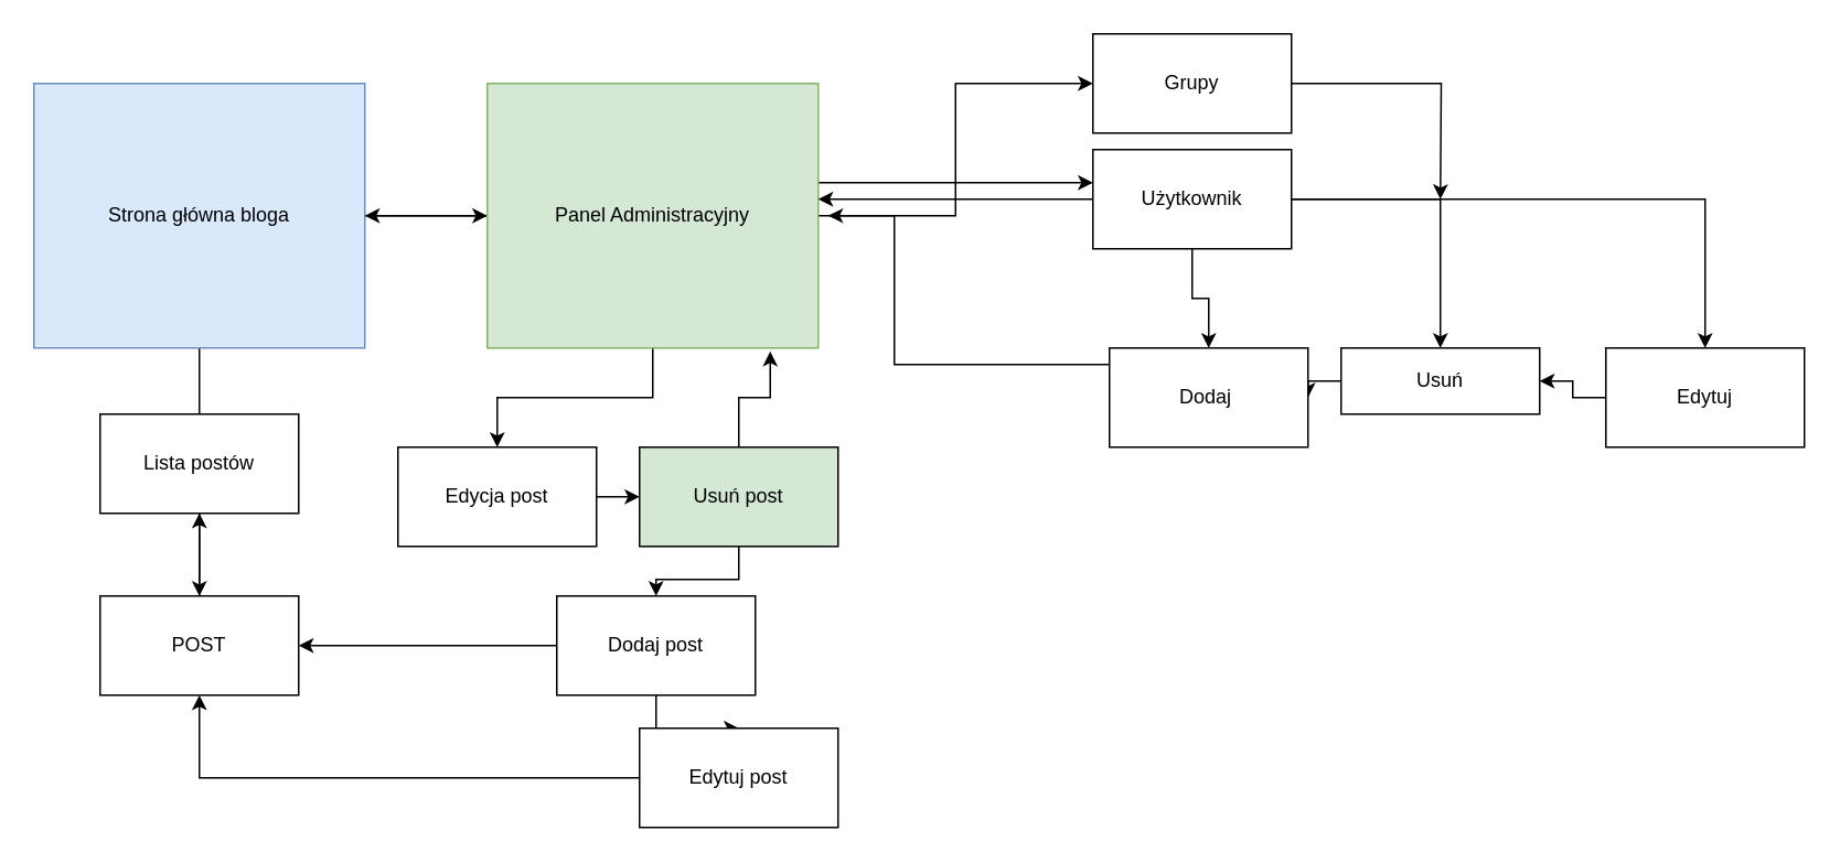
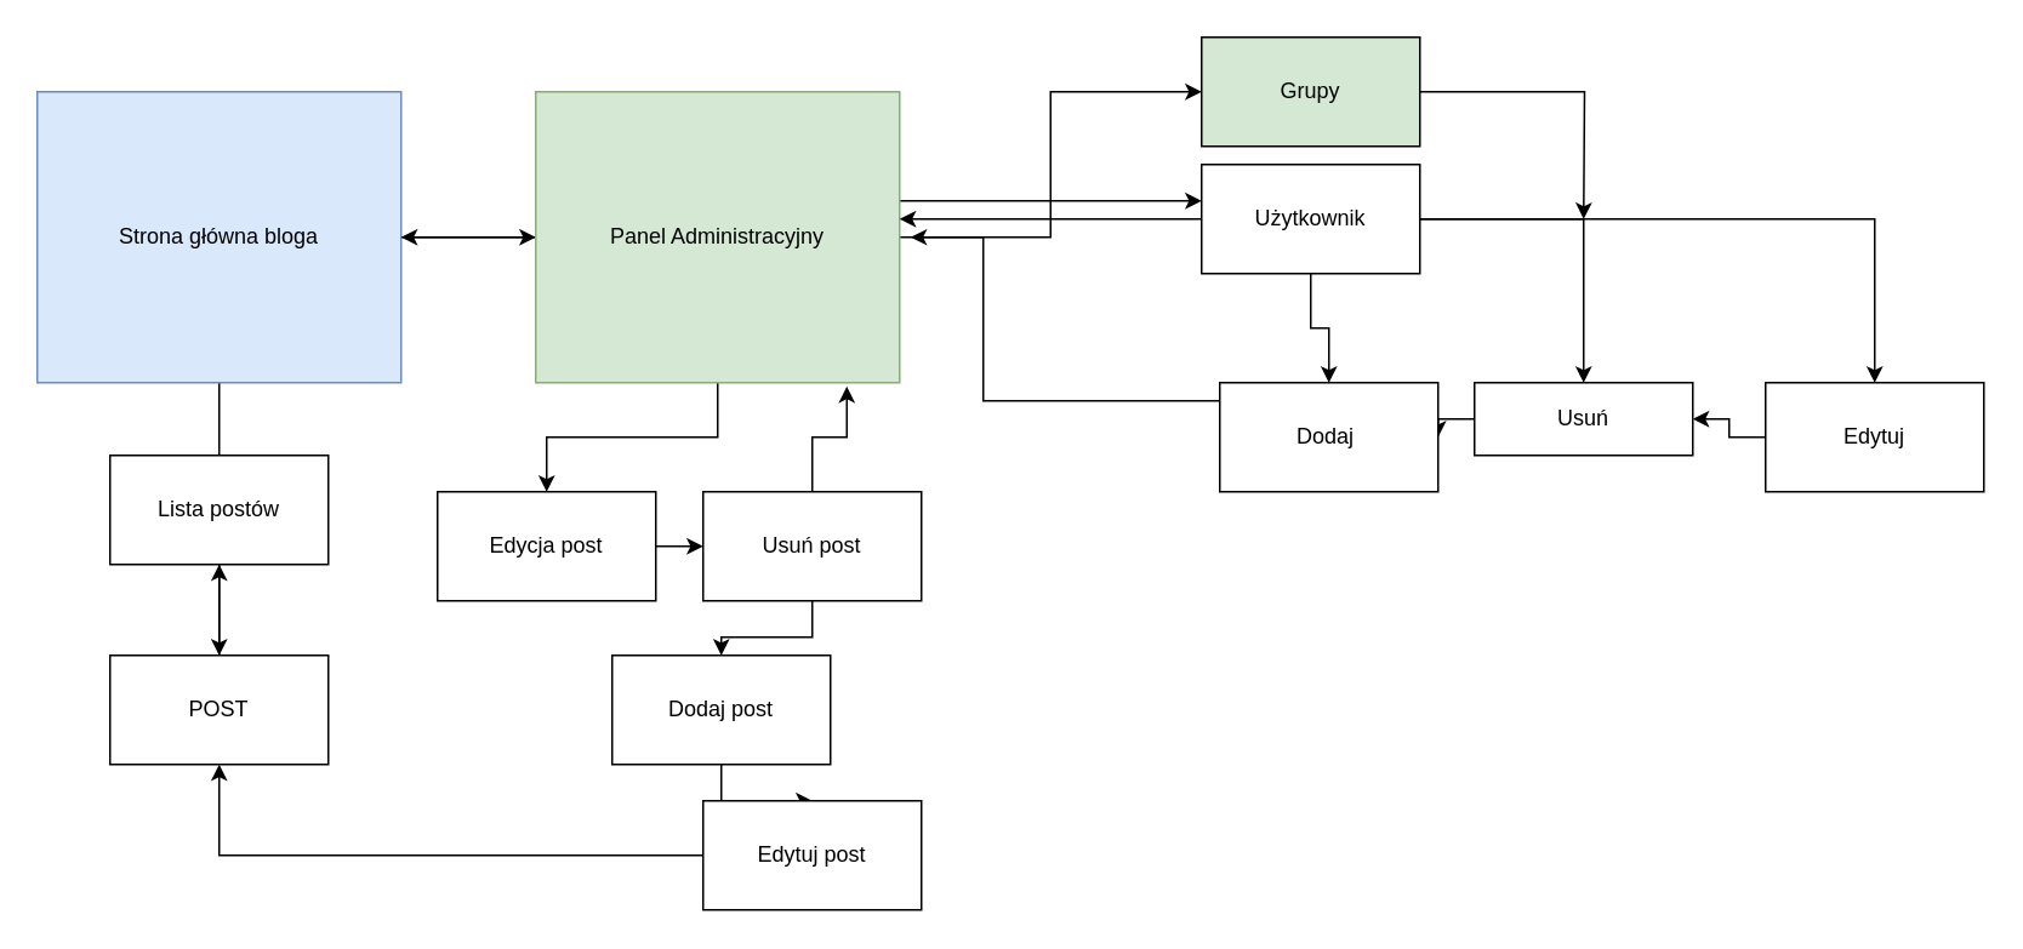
  <mxCell id="0" />
  <mxCell id="1" parent="0" />
  <mxCell id="2" value="" style="edgeStyle=orthogonalEdgeStyle;rounded=0;orthogonalLoop=1;jettySize=auto;html=1;" parent="1" source="4" target="9" edge="1"><mxGeometry relative="1" as="geometry" /></mxCell>
  <mxCell id="3" value="" style="edgeStyle=orthogonalEdgeStyle;rounded=0;orthogonalLoop=1;jettySize=auto;html=1;endArrow=none;" parent="1" source="4" target="12" edge="1"><mxGeometry relative="1" as="geometry" /></mxCell>
  <mxCell id="4" value="Strona główna bloga" style="rounded=0;whiteSpace=wrap;html=1;fillColor=#dae8fc;strokeColor=#6c8ebf;" parent="1" vertex="1"><mxGeometry x="20" y="50" width="200" height="160" as="geometry" /></mxCell>
  <mxCell id="5" value="" style="edgeStyle=orthogonalEdgeStyle;rounded=0;orthogonalLoop=1;jettySize=auto;html=1;" parent="1" source="9" target="16" edge="1"><mxGeometry relative="1" as="geometry" /></mxCell>
  <mxCell id="6" style="edgeStyle=orthogonalEdgeStyle;rounded=0;orthogonalLoop=1;jettySize=auto;html=1;entryX=1;entryY=0.5;entryDx=0;entryDy=0;" parent="1" source="9" target="4" edge="1"><mxGeometry relative="1" as="geometry" /></mxCell>
  <mxCell id="7" style="edgeStyle=orthogonalEdgeStyle;rounded=0;orthogonalLoop=1;jettySize=auto;html=1;" parent="1" source="9" target="29" edge="1"><mxGeometry relative="1" as="geometry"><Array as="points"><mxPoint x="590" y="110" /><mxPoint x="590" y="110" /></Array></mxGeometry></mxCell>
  <mxCell id="8" style="edgeStyle=orthogonalEdgeStyle;rounded=0;orthogonalLoop=1;jettySize=auto;html=1;" parent="1" source="9" target="37" edge="1"><mxGeometry relative="1" as="geometry" /></mxCell>
  <mxCell id="9" value="Panel Administracyjny" style="rounded=0;whiteSpace=wrap;html=1;fillColor=#d5e8d4;strokeColor=#82b366;" parent="1" vertex="1"><mxGeometry x="294" y="50" width="200" height="160" as="geometry" /></mxCell>
  <mxCell id="10" value="" style="edgeStyle=orthogonalEdgeStyle;rounded=0;orthogonalLoop=1;jettySize=auto;html=1;exitX=0.5;exitY=1;exitDx=0;exitDy=0;exitPerimeter=0;entryX=0.5;entryY=1;entryDx=0;entryDy=0;" parent="1" source="12" target="12" edge="1"><mxGeometry relative="1" as="geometry" /></mxCell>
  <mxCell id="11" value="" style="edgeStyle=orthogonalEdgeStyle;rounded=0;orthogonalLoop=1;jettySize=auto;html=1;" parent="1" source="12" target="14" edge="1"><mxGeometry relative="1" as="geometry" /></mxCell>
  <mxCell id="12" value="Lista postów" style="whiteSpace=wrap;html=1;rounded=0;" parent="1" vertex="1"><mxGeometry x="60" y="250" width="120" height="60" as="geometry" /></mxCell>
  <mxCell id="13" value="" style="edgeStyle=orthogonalEdgeStyle;rounded=0;orthogonalLoop=1;jettySize=auto;html=1;" parent="1" source="14" target="12" edge="1"><mxGeometry relative="1" as="geometry" /></mxCell>
  <mxCell id="14" value="POST" style="whiteSpace=wrap;html=1;rounded=0;" parent="1" vertex="1"><mxGeometry x="60" y="360" width="120" height="60" as="geometry" /></mxCell>
  <mxCell id="15" value="" style="edgeStyle=orthogonalEdgeStyle;rounded=0;orthogonalLoop=1;jettySize=auto;html=1;" parent="1" source="16" target="19" edge="1"><mxGeometry relative="1" as="geometry" /></mxCell>
  <mxCell id="16" value="Edycja post" style="whiteSpace=wrap;html=1;rounded=0;" parent="1" vertex="1"><mxGeometry x="240" y="270" width="120" height="60" as="geometry" /></mxCell>
  <mxCell id="17" value="" style="edgeStyle=orthogonalEdgeStyle;rounded=0;orthogonalLoop=1;jettySize=auto;html=1;" parent="1" source="23" target="21" edge="1"><mxGeometry relative="1" as="geometry" /></mxCell>
  <mxCell id="18" style="edgeStyle=orthogonalEdgeStyle;rounded=0;orthogonalLoop=1;jettySize=auto;html=1;entryX=0.855;entryY=1.013;entryDx=0;entryDy=0;entryPerimeter=0;" edge="1" parent="1" source="19" target="9"><mxGeometry relative="1" as="geometry" /></mxCell>
- <mxCell id="19" value="Usuń post" style="whiteSpace=wrap;html=1;rounded=0;fillColor=#d5e8d4;" parent="1" vertex="1"><mxGeometry x="386" y="270" width="120" height="60" as="geometry" /></mxCell>
+ <mxCell id="19" value="Usuń post" style="whiteSpace=wrap;html=1;rounded=0;" parent="1" vertex="1"><mxGeometry x="386" y="270" width="120" height="60" as="geometry" /></mxCell>
  <mxCell id="20" style="edgeStyle=orthogonalEdgeStyle;rounded=0;orthogonalLoop=1;jettySize=auto;html=1;entryX=0.5;entryY=1;entryDx=0;entryDy=0;" parent="1" source="21" target="14" edge="1"><mxGeometry relative="1" as="geometry" /></mxCell>
  <mxCell id="21" value="Edytuj post" style="whiteSpace=wrap;html=1;rounded=0;" parent="1" vertex="1"><mxGeometry x="386" y="440" width="120" height="60" as="geometry" /></mxCell>
- <mxCell id="22" style="edgeStyle=orthogonalEdgeStyle;rounded=0;orthogonalLoop=1;jettySize=auto;html=1;entryX=1;entryY=0.5;entryDx=0;entryDy=0;" parent="1" source="23" target="14" edge="1"><mxGeometry relative="1" as="geometry" /></mxCell>
  <mxCell id="23" value="Dodaj post" style="whiteSpace=wrap;html=1;rounded=0;" parent="1" vertex="1"><mxGeometry x="336" y="360" width="120" height="60" as="geometry" /></mxCell>
  <mxCell id="24" value="" style="edgeStyle=orthogonalEdgeStyle;rounded=0;orthogonalLoop=1;jettySize=auto;html=1;" parent="1" source="19" target="23" edge="1"><mxGeometry relative="1" as="geometry"><mxPoint x="546" y="300" as="sourcePoint" /><mxPoint x="446" y="460" as="targetPoint" /></mxGeometry></mxCell>
  <mxCell id="25" value="" style="edgeStyle=orthogonalEdgeStyle;rounded=0;orthogonalLoop=1;jettySize=auto;html=1;" parent="1" source="29" target="35" edge="1"><mxGeometry relative="1" as="geometry" /></mxCell>
  <mxCell id="26" value="" style="edgeStyle=orthogonalEdgeStyle;rounded=0;orthogonalLoop=1;jettySize=auto;html=1;" parent="1" source="29" target="32" edge="1"><mxGeometry relative="1" as="geometry" /></mxCell>
  <mxCell id="27" style="edgeStyle=orthogonalEdgeStyle;rounded=0;orthogonalLoop=1;jettySize=auto;html=1;entryX=0.5;entryY=0;entryDx=0;entryDy=0;" parent="1" source="29" target="34" edge="1"><mxGeometry relative="1" as="geometry" /></mxCell>
  <mxCell id="28" style="edgeStyle=orthogonalEdgeStyle;rounded=0;orthogonalLoop=1;jettySize=auto;html=1;" parent="1" source="29" target="9" edge="1"><mxGeometry relative="1" as="geometry"><Array as="points"><mxPoint x="550" y="120" /><mxPoint x="550" y="120" /></Array></mxGeometry></mxCell>
  <mxCell id="29" value="Użytkownik" style="rounded=0;whiteSpace=wrap;html=1;" parent="1" vertex="1"><mxGeometry x="660" y="90" width="120" height="60" as="geometry" /></mxCell>
  <mxCell id="30" style="edgeStyle=orthogonalEdgeStyle;rounded=0;orthogonalLoop=1;jettySize=auto;html=1;" parent="1" source="35" edge="1"><mxGeometry relative="1" as="geometry"><mxPoint x="500" y="130" as="targetPoint" /><Array as="points"><mxPoint x="540" y="220" /></Array></mxGeometry></mxCell>
  <mxCell id="31" value="" style="edgeStyle=orthogonalEdgeStyle;rounded=0;orthogonalLoop=1;jettySize=auto;html=1;" parent="1" source="32" target="35" edge="1"><mxGeometry relative="1" as="geometry" /></mxCell>
  <mxCell id="32" value="Usuń" style="whiteSpace=wrap;html=1;rounded=0;" parent="1" vertex="1"><mxGeometry x="810" y="210" width="120" height="40" as="geometry" /></mxCell>
  <mxCell id="33" value="" style="edgeStyle=orthogonalEdgeStyle;rounded=0;orthogonalLoop=1;jettySize=auto;html=1;" parent="1" source="34" target="32" edge="1"><mxGeometry relative="1" as="geometry" /></mxCell>
  <mxCell id="34" value="Edytuj" style="rounded=0;whiteSpace=wrap;html=1;" parent="1" vertex="1"><mxGeometry x="970" y="210" width="120" height="60" as="geometry" /></mxCell>
  <mxCell id="35" value="Dodaj&amp;nbsp;" style="whiteSpace=wrap;html=1;rounded=0;" parent="1" vertex="1"><mxGeometry x="670" y="210" width="120" height="60" as="geometry" /></mxCell>
  <mxCell id="36" style="edgeStyle=orthogonalEdgeStyle;rounded=0;orthogonalLoop=1;jettySize=auto;html=1;" parent="1" source="37" edge="1"><mxGeometry relative="1" as="geometry"><mxPoint x="870" y="120" as="targetPoint" /></mxGeometry></mxCell>
- <mxCell id="37" value="Grupy" style="rounded=0;whiteSpace=wrap;html=1;glass=0;shadow=0;sketch=0;" parent="1" vertex="1"><mxGeometry x="660" y="20" width="120" height="60" as="geometry" /></mxCell>
+ <mxCell id="37" value="Grupy" style="rounded=0;whiteSpace=wrap;html=1;glass=0;shadow=0;sketch=0;fillColor=#d5e8d4;" parent="1" vertex="1"><mxGeometry x="660" y="20" width="120" height="60" as="geometry" /></mxCell>
